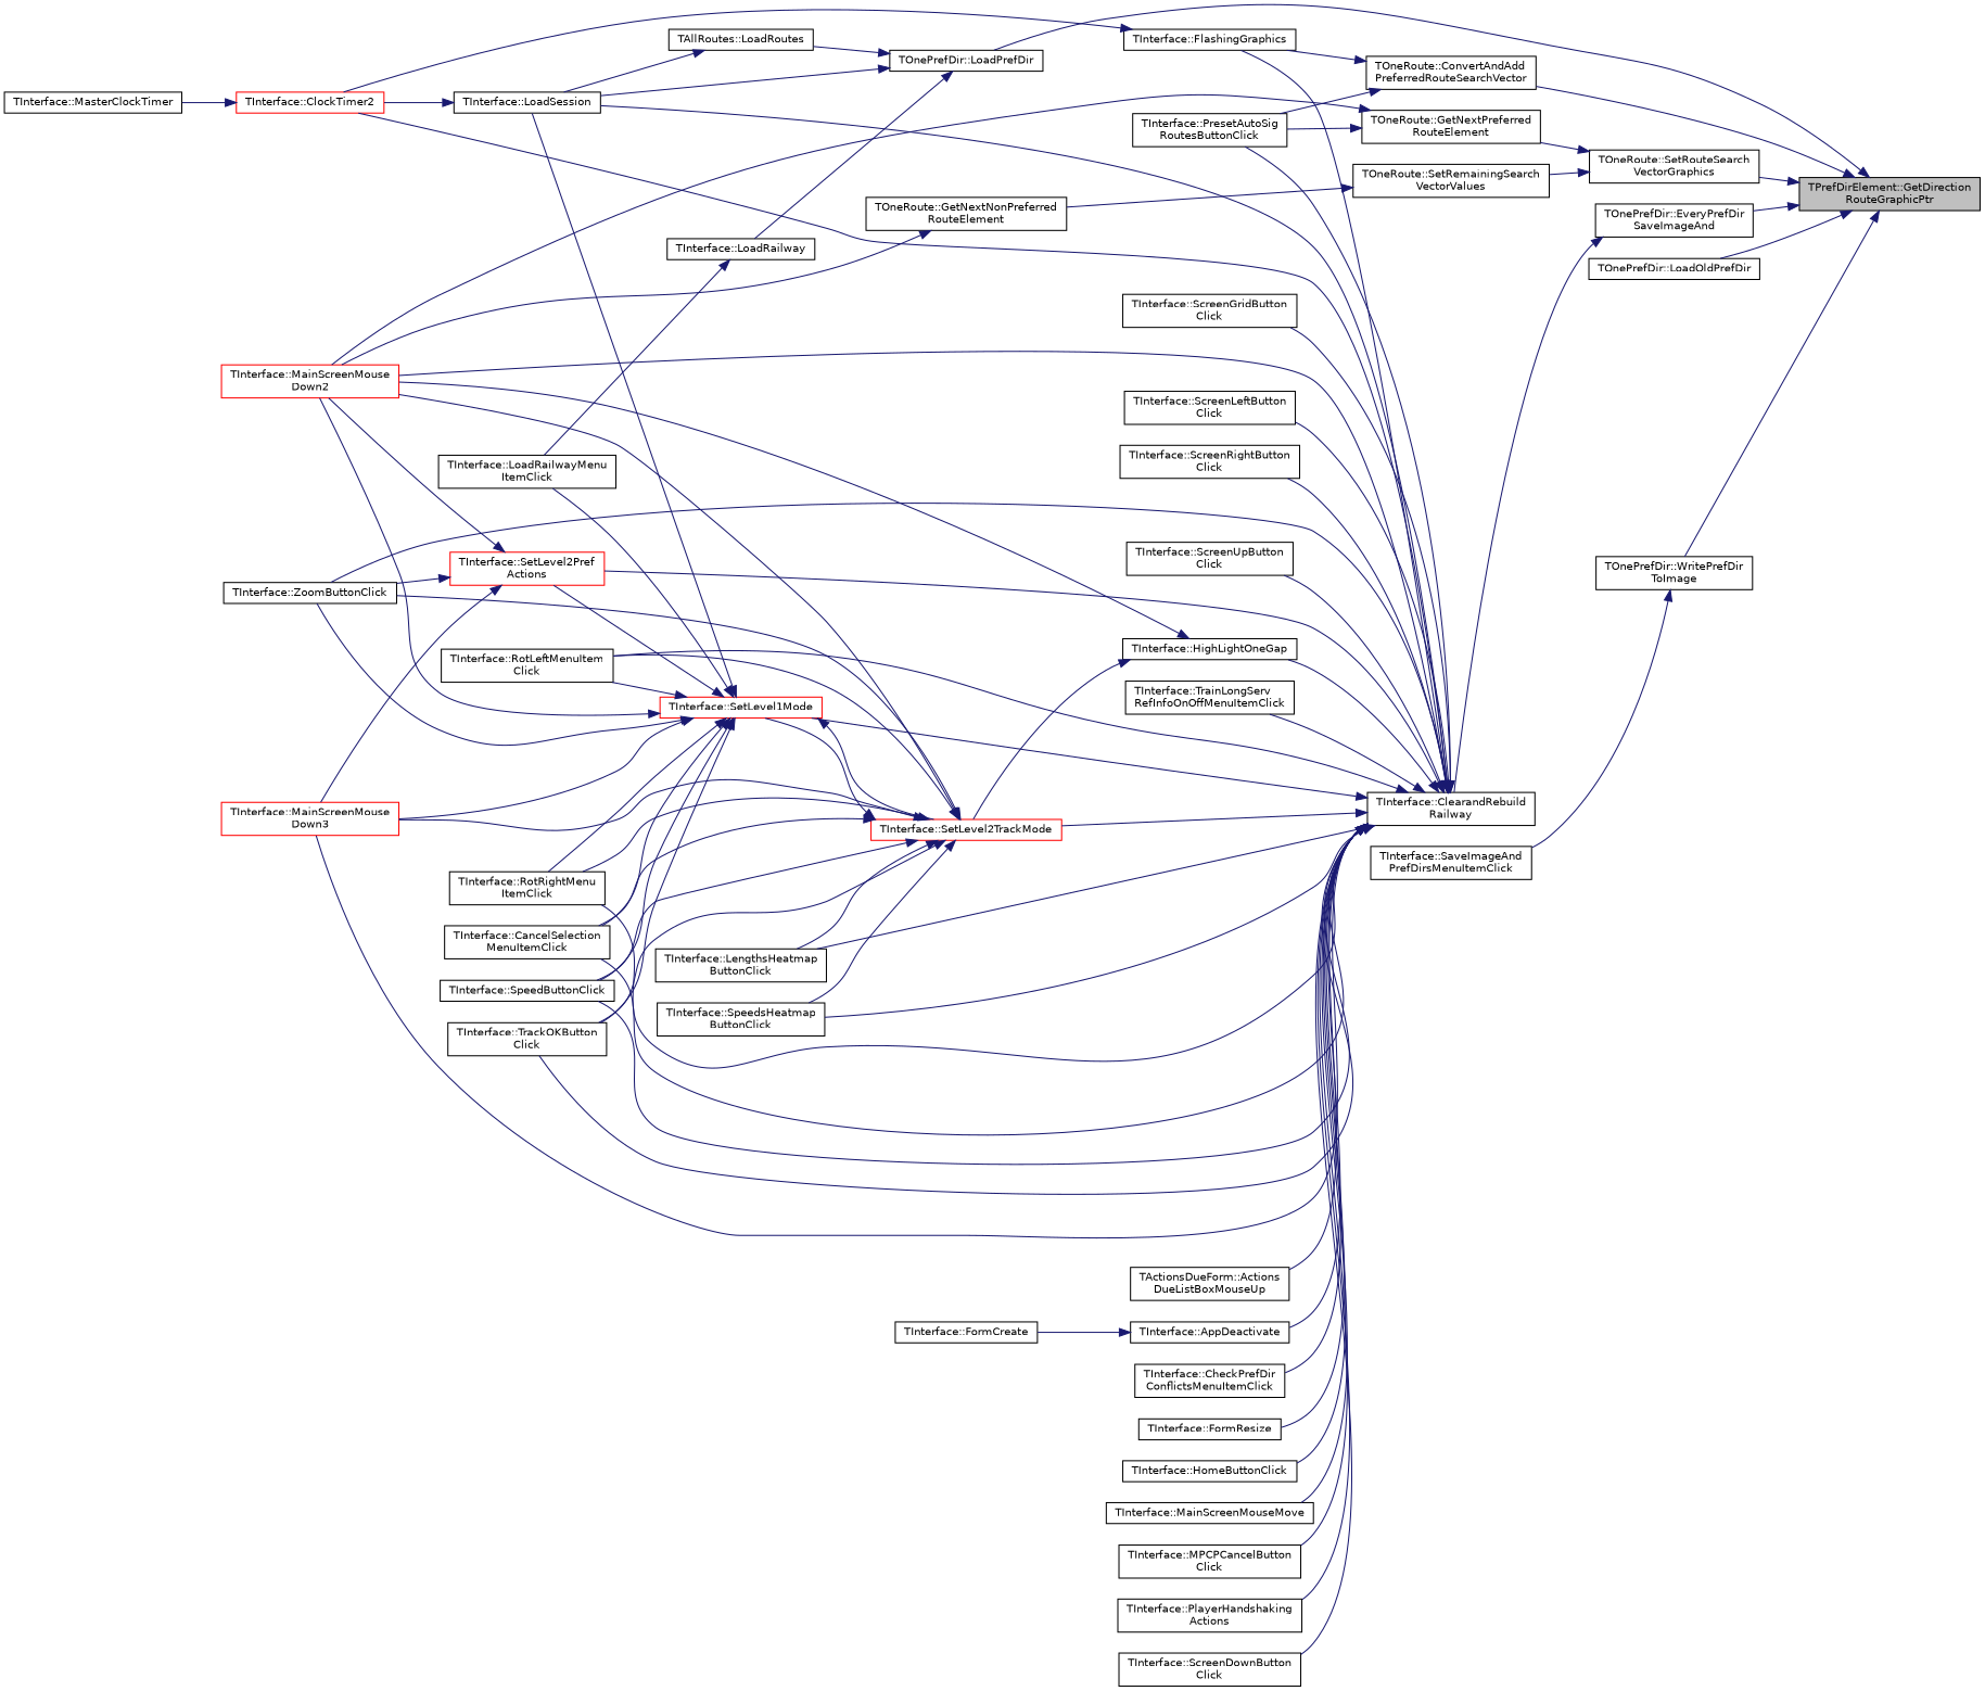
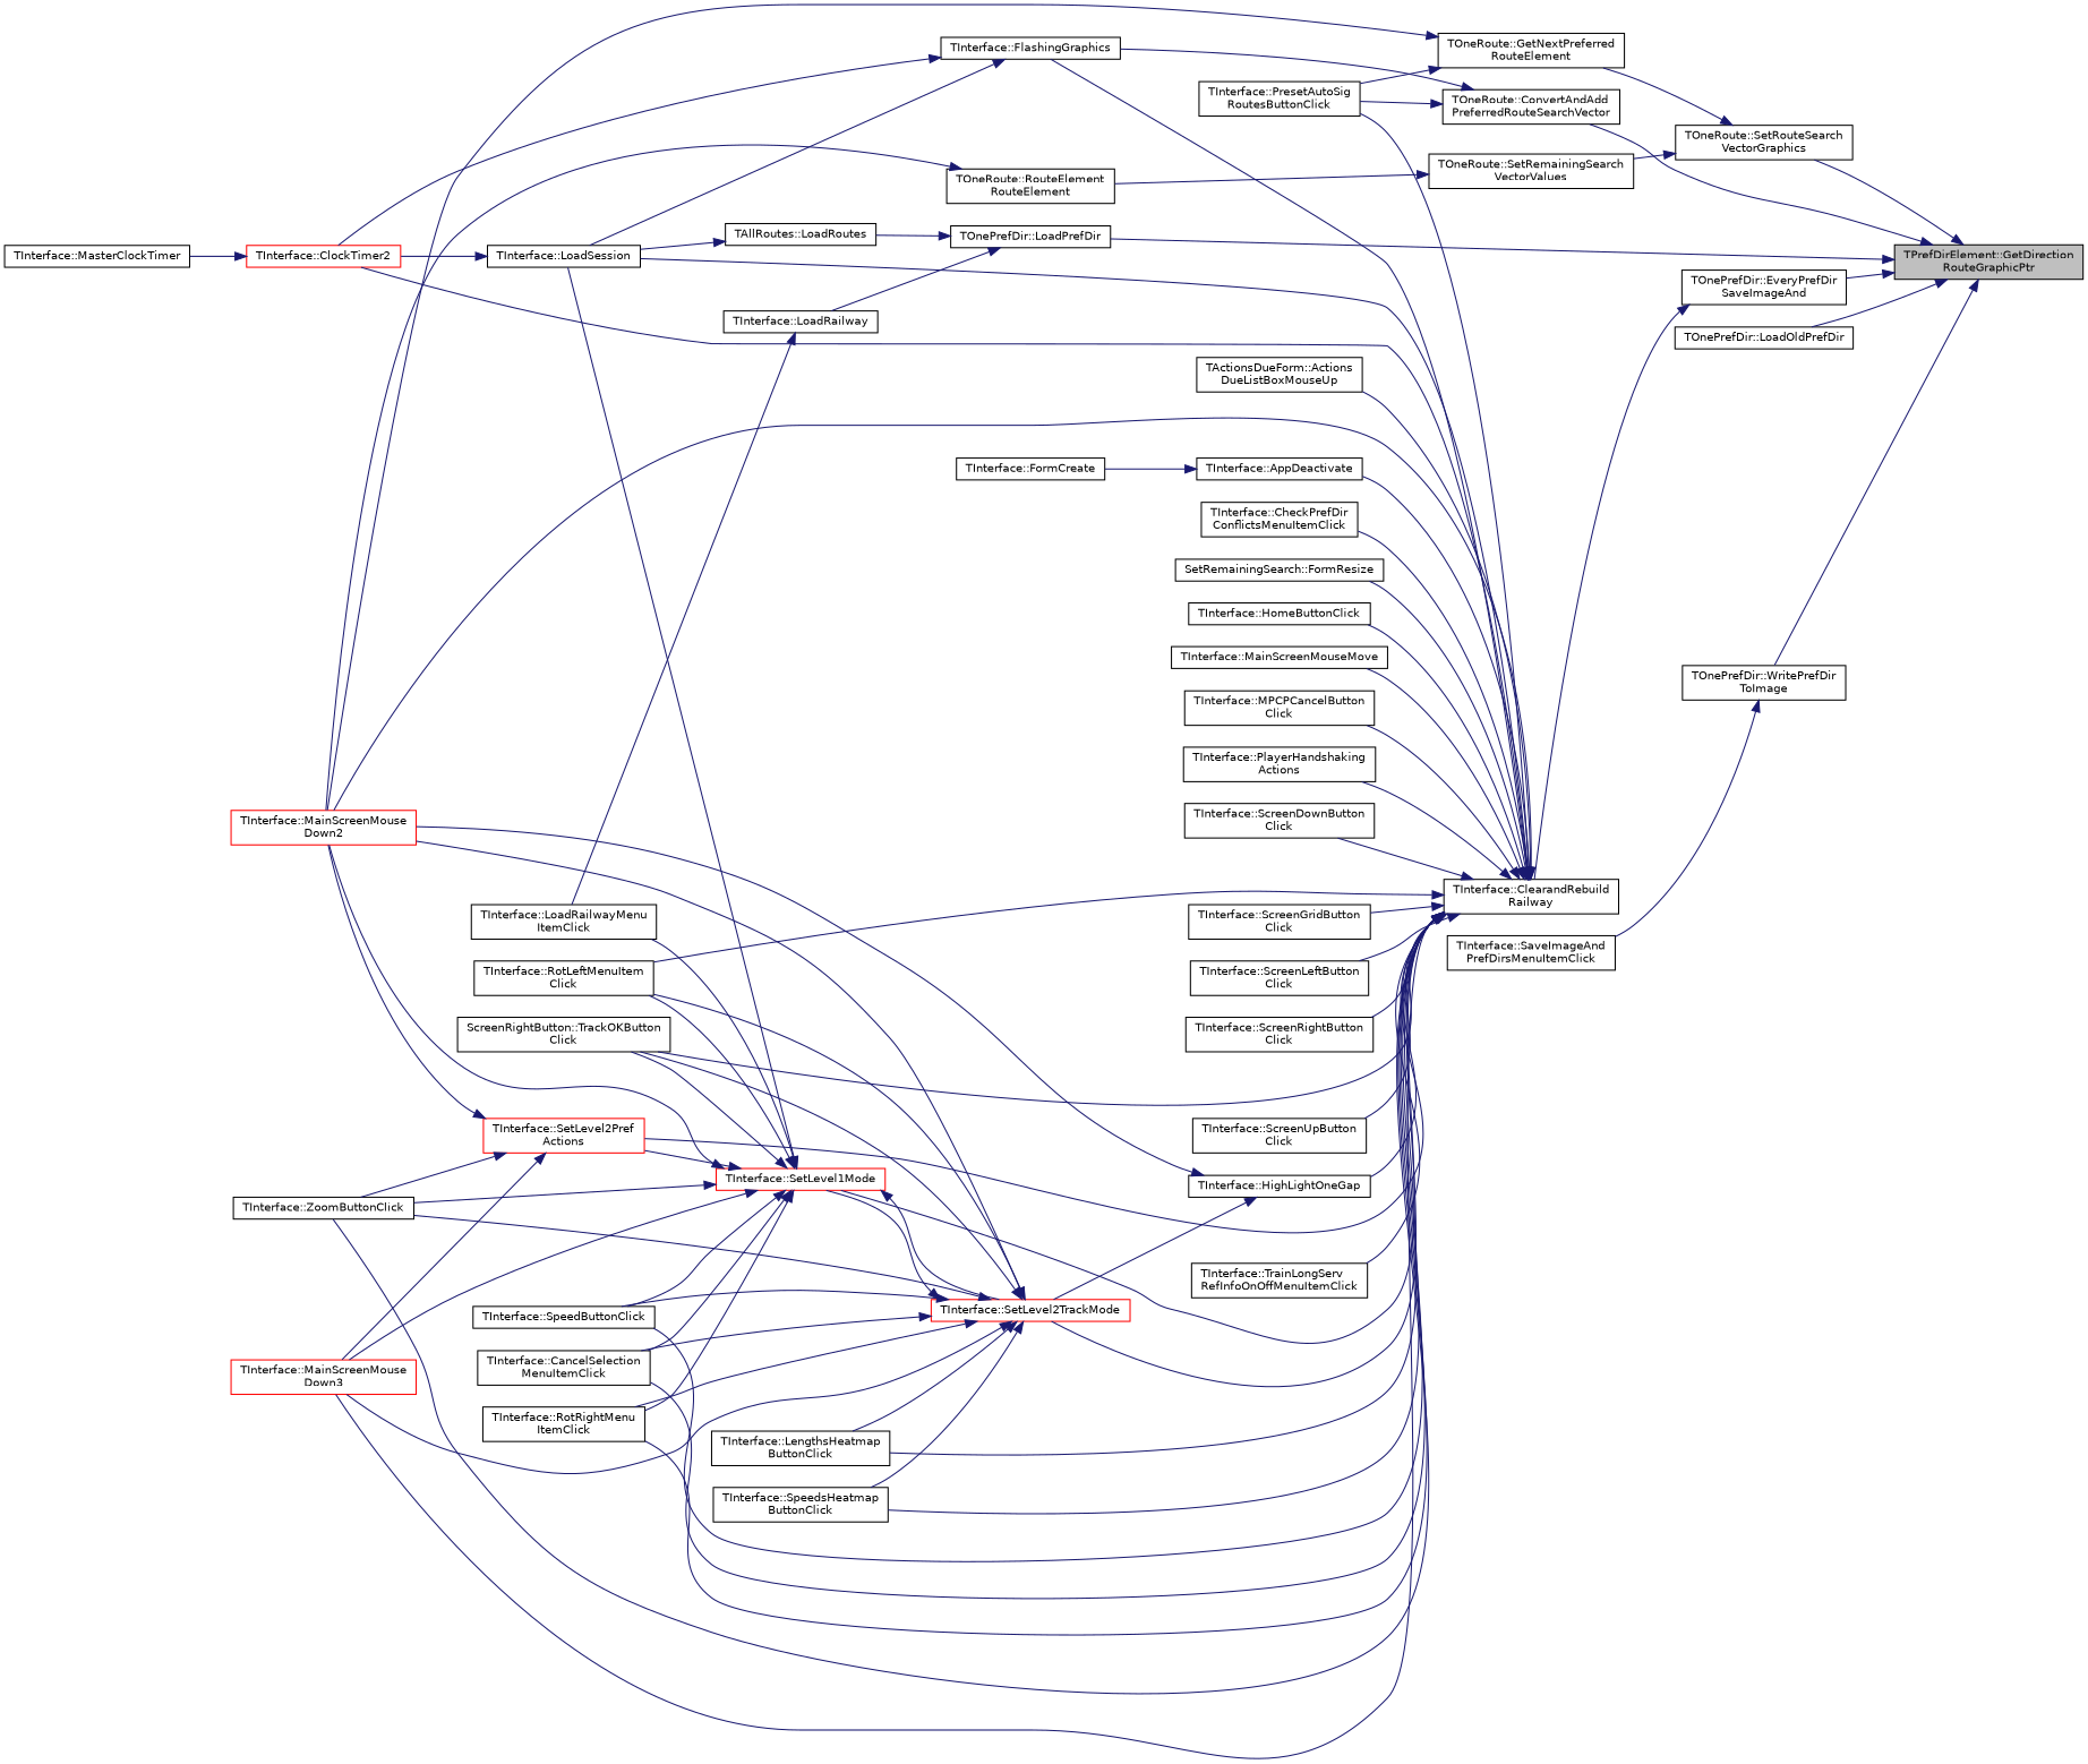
  digraph {
    rankdir=RL
    node [color=black fillcolor=white fontname=Helvetica fontsize=10 shape=record style=filled]
    edge [color=midnightblue dir=back fontname=Helvetica fontsize=10 labelfontname=Helvetica labelfontsize=10 style=solid]
    n1 [fillcolor=grey75 fontcolor=black height=0.2 label="TPrefDirElement::GetDirection\lRouteGraphicPtr" width=0.4]
    n2 [height=0.2 label="TOneRoute::ConvertAndAdd\lPreferredRouteSearchVector" width=0.4]
    n3 [height=0.2 label="TOnePrefDir::EveryPrefDir\lSaveImageAnd" width=0.4]
    n4 [height=0.2 label="TOnePrefDir::LoadOldPrefDir" width=0.4]
    n5 [height=0.2 label="TOnePrefDir::LoadPrefDir" width=0.4]
    n6 [height=0.2 label="TOneRoute::SetRouteSearch\lVectorGraphics" width=0.4]
    n7 [height=0.2 label="TOnePrefDir::WritePrefDir\lToImage" width=0.4]
    n8 [height=0.2 label="TInterface::FlashingGraphics" width=0.4]
    n9 [height=0.2 label="TInterface::PresetAutoSig\lRoutesButtonClick" width=0.4]
    n10 [height=0.2 label="TInterface::ClearandRebuild\lRailway" width=0.4]
    n11 [height=0.2 label="TInterface::LoadSession" width=0.4]
    n12 [height=0.2 label="TInterface::LoadRailway" width=0.4]
    n13 [height=0.2 label="TAllRoutes::LoadRoutes" width=0.4]
    n14 [height=0.2 label="TOneRoute::GetNextPreferred\lRouteElement" width=0.4]
    n15 [height=0.2 label="TOneRoute::SetRemainingSearch\lVectorValues" width=0.4]
    n16 [height=0.2 label="TInterface::SaveImageAnd\lPrefDirsMenuItemClick" width=0.4]
    n17 [color=red height=0.2 label="TInterface::ClockTimer2" width=0.4]
    n18 [height=0.2 label="TInterface::MasterClockTimer" width=0.4]
    n19 [height=0.2 label="TActionsDueForm::Actions\lDueListBoxMouseUp" width=0.4]
    n20 [height=0.2 label="TInterface::AppDeactivate" width=0.4]
    n21 [height=0.2 label="TInterface::CancelSelection\lMenuItemClick" width=0.4]
    n22 [height=0.2 label="TInterface::CheckPrefDir\lConflictsMenuItemClick" width=0.4]
-   n23 [height=0.2 label="TInterface::FormResize" width=0.4]
+   n23 [height=0.2 label="SetRemainingSearch::FormResize" width=0.4]
    n24 [height=0.2 label="TInterface::HighLightOneGap" width=0.4]
    n25 [color=red height=0.2 label="TInterface::MainScreenMouse\lDown2" width=0.4]
    n26 [color=red height=0.2 label="TInterface::SetLevel2TrackMode" width=0.4]
    n27 [height=0.2 label="TInterface::LengthsHeatmap\lButtonClick" width=0.4]
    n28 [color=red height=0.2 label="TInterface::MainScreenMouse\lDown3" width=0.4]
    n29 [height=0.2 label="TInterface::RotLeftMenuItem\lClick" width=0.4]
    n30 [height=0.2 label="TInterface::RotRightMenu\lItemClick" width=0.4]
    n31 [color=red height=0.2 label="TInterface::SetLevel1Mode" width=0.4]
    n32 [color=red height=0.2 label="TInterface::SetLevel2Pref\lActions" width=0.4]
    n33 [height=0.2 label="TInterface::ZoomButtonClick" width=0.4]
    n34 [height=0.2 label="TInterface::SpeedButtonClick" width=0.4]
-   n35 [height=0.2 label="TInterface::TrackOKButton\lClick" width=0.4]
+   n35 [height=0.2 label="ScreenRightButton::TrackOKButton\lClick" width=0.4]
    n36 [height=0.2 label="TInterface::SpeedsHeatmap\lButtonClick" width=0.4]
    n37 [height=0.2 label="TInterface::HomeButtonClick" width=0.4]
    n38 [height=0.2 label="TInterface::MainScreenMouseMove" width=0.4]
    n39 [height=0.2 label="TInterface::MPCPCancelButton\lClick" width=0.4]
    n40 [height=0.2 label="TInterface::PlayerHandshaking\lActions" width=0.4]
    n41 [height=0.2 label="TInterface::ScreenDownButton\lClick" width=0.4]
    n42 [height=0.2 label="TInterface::ScreenGridButton\lClick" width=0.4]
    n43 [height=0.2 label="TInterface::ScreenLeftButton\lClick" width=0.4]
    n44 [height=0.2 label="TInterface::ScreenRightButton\lClick" width=0.4]
    n45 [height=0.2 label="TInterface::ScreenUpButton\lClick" width=0.4]
    n46 [height=0.2 label="TInterface::TrainLongServ\lRefInfoOnOffMenuItemClick" width=0.4]
    n47 [height=0.2 label="TInterface::FormCreate" width=0.4]
    n48 [height=0.2 label="TInterface::LoadRailwayMenu\lItemClick" width=0.4]
-   n49 [height=0.2 label="TOneRoute::GetNextNonPreferred\lRouteElement" width=0.4]
+   n49 [height=0.2 label="TOneRoute::RouteElement\lRouteElement" width=0.4]
    n1 -> n2
    n1 -> n3
    n1 -> n4
    n1 -> n5
    n1 -> n6
    n1 -> n7
    n2 -> n8
    n2 -> n9
    n3 -> n10
-   n5 -> n11
+   n8 -> n11
    n5 -> n12
    n5 -> n13
    n6 -> n14
    n6 -> n15
    n7 -> n16
    n8 -> n17
    n10 -> n8
    n10 -> n9
    n10 -> n11
    n10 -> n17
    n10 -> n19
    n10 -> n20
    n10 -> n21
    n10 -> n22
    n10 -> n23
    n10 -> n24
    n10 -> n25
    n10 -> n26
    n10 -> n27
    n10 -> n28
    n10 -> n29
    n10 -> n30
    n10 -> n31
    n10 -> n32
    n10 -> n33
    n10 -> n34
    n10 -> n35
    n10 -> n36
    n10 -> n37
    n10 -> n38
    n10 -> n39
    n10 -> n40
    n10 -> n41
    n10 -> n42
    n10 -> n43
    n10 -> n44
    n10 -> n45
    n10 -> n46
    n11 -> n17
    n12 -> n48
    n13 -> n11
    n14 -> n9
    n14 -> n25
    n15 -> n49
    n17 -> n18
    n20 -> n47
    n24 -> n25
    n24 -> n26
    n26 -> n21
    n26 -> n25
    n26 -> n27
    n26 -> n28
    n26 -> n29
    n26 -> n30
    n26 -> n31
    n26 -> n33
    n26 -> n34
    n26 -> n35
    n26 -> n36
    n31 -> n11
    n31 -> n21
    n31 -> n25
    n31 -> n26
    n31 -> n28
    n31 -> n29
    n31 -> n30
    n31 -> n32
    n31 -> n33
    n31 -> n34
    n31 -> n35
    n31 -> n48
    n32 -> n25
    n32 -> n28
    n32 -> n33
    n49 -> n25
  }
